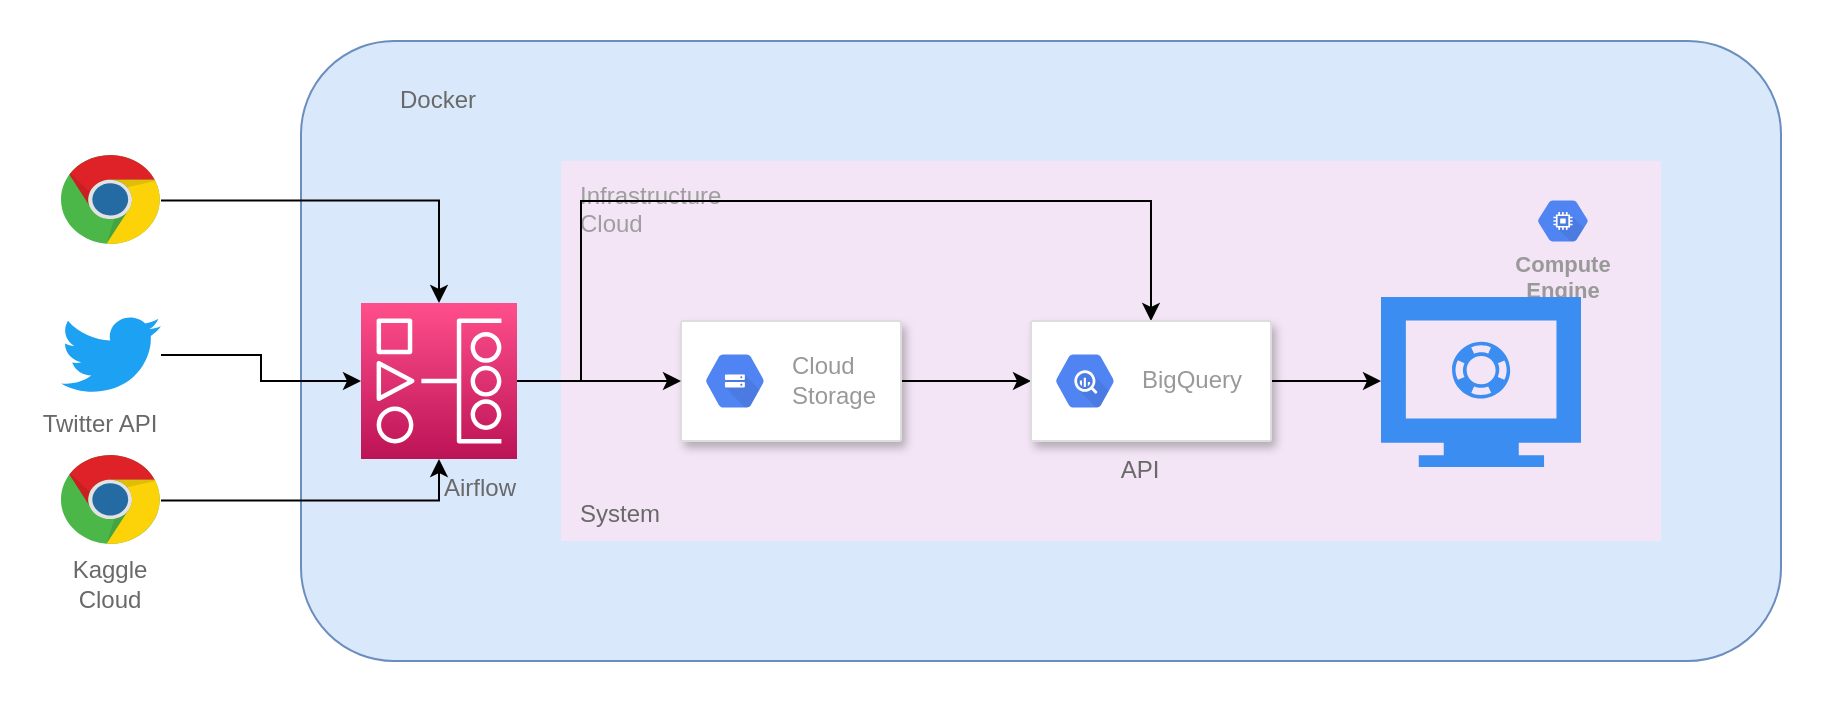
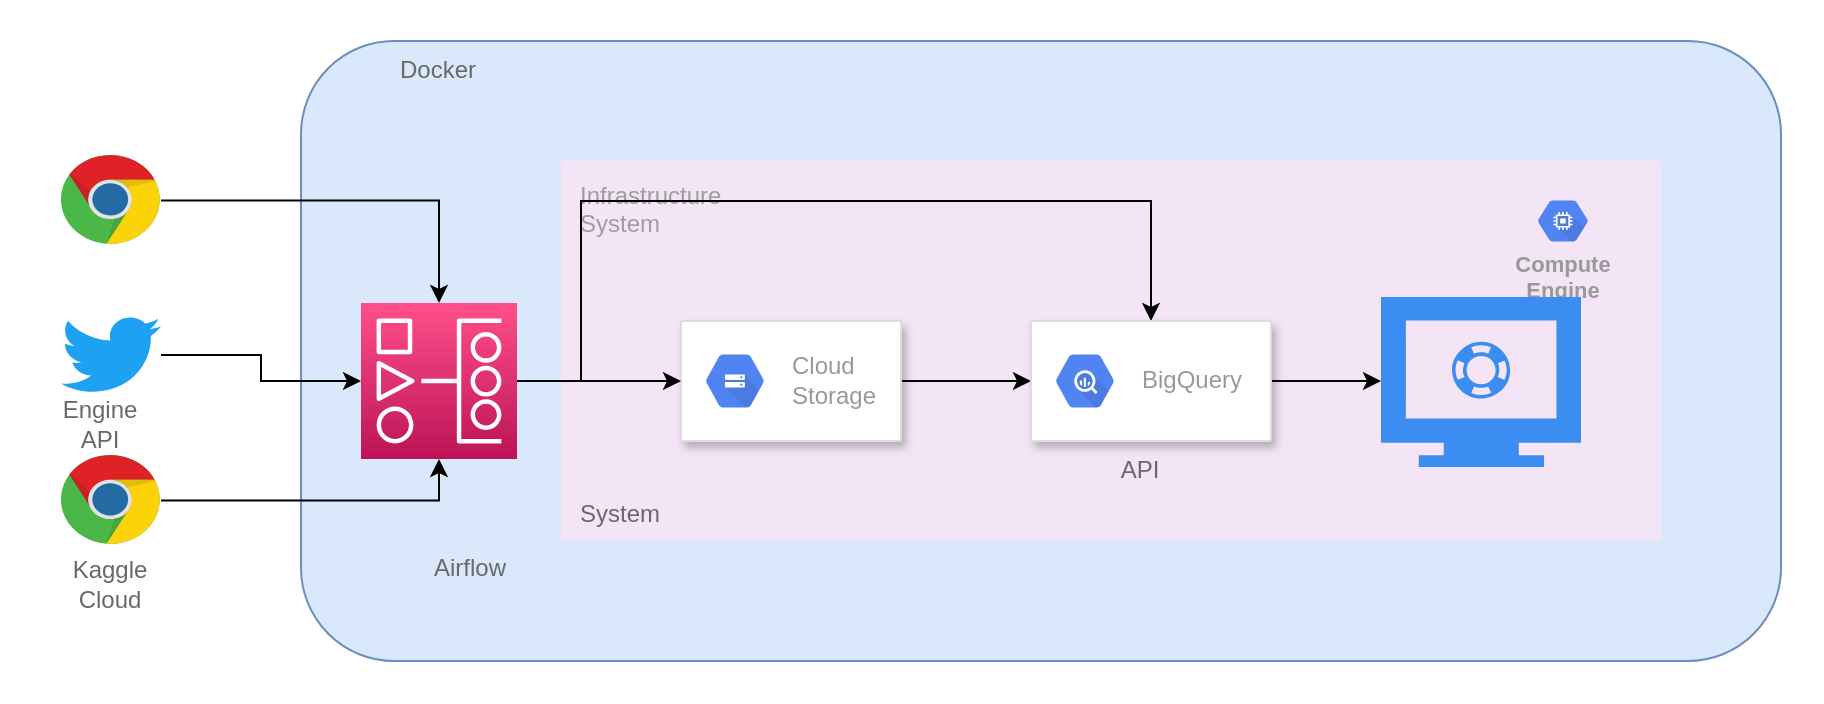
  <mxCell id="0" />
  <mxCell id="1" parent="0" />
  <mxCell id="2" value="" style="rounded=1;whiteSpace=wrap;html=1;fillColor=#dae8fc;strokeColor=#6c8ebf;" parent="1" vertex="1"><mxGeometry y="20" width="740" height="310" as="geometry" x="150" /></mxCell>
- <mxCell id="3" value="Infrastructure&#10;Cloud" style="sketch=0;points=[[0,0,0],[0.25,0,0],[0.5,0,0],[0.75,0,0],[1,0,0],[1,0.25,0],[1,0.5,0],[1,0.75,0],[1,1,0],[0.75,1,0],[0.5,1,0],[0.25,1,0],[0,1,0],[0,0.75,0],[0,0.5,0],[0,0.25,0]];rounded=1;absoluteArcSize=1;arcSize=2;html=1;strokeColor=none;gradientColor=none;shadow=0;dashed=0;fontSize=12;fontColor=#9E9E9E;align=left;verticalAlign=top;spacing=10;spacingTop=-4;fillColor=#F3E5F5;" parent="1" vertex="1"><mxGeometry x="280" y="80" width="550" height="190" as="geometry" /></mxCell>
+ <mxCell id="3" value="Infrastructure&#10;System" style="sketch=0;points=[[0,0,0],[0.25,0,0],[0.5,0,0],[0.75,0,0],[1,0,0],[1,0.25,0],[1,0.5,0],[1,0.75,0],[1,1,0],[0.75,1,0],[0.5,1,0],[0.25,1,0],[0,1,0],[0,0.75,0],[0,0.5,0],[0,0.25,0]];rounded=1;absoluteArcSize=1;arcSize=2;html=1;strokeColor=none;gradientColor=none;shadow=0;dashed=0;fontSize=12;fontColor=#9E9E9E;align=left;verticalAlign=top;spacing=10;spacingTop=-4;fillColor=#F3E5F5;" parent="1" vertex="1"><mxGeometry x="280" y="80" width="550" height="190" as="geometry" /></mxCell>
  <mxCell id="4" style="edgeStyle=orthogonalEdgeStyle;rounded=0;orthogonalLoop=1;jettySize=auto;html=1;entryX=0;entryY=0.5;entryDx=0;entryDy=0;" parent="1" edge="1"><mxGeometry relative="1" as="geometry"><mxPoint x="450" y="190" as="sourcePoint" /><mxPoint x="515" y="190" as="targetPoint" /></mxGeometry></mxCell>
  <mxCell id="5" style="edgeStyle=orthogonalEdgeStyle;rounded=0;orthogonalLoop=1;jettySize=auto;html=1;entryX=0;entryY=0.5;entryDx=0;entryDy=0;" parent="1" edge="1"><mxGeometry relative="1" as="geometry"><mxPoint x="635" y="190" as="sourcePoint" /><mxPoint x="690" y="190" as="targetPoint" /></mxGeometry></mxCell>
  <mxCell id="6" style="edgeStyle=orthogonalEdgeStyle;rounded=0;orthogonalLoop=1;jettySize=auto;html=1;entryX=0.5;entryY=0;entryDx=0;entryDy=0;" parent="1" edge="1"><mxGeometry relative="1" as="geometry"><mxPoint x="270" y="190" as="sourcePoint" /><mxPoint x="575" y="160" as="targetPoint" /><Array as="points"><mxPoint x="290" y="190" /><mxPoint x="290" y="100" /><mxPoint x="575" y="100" /></Array></mxGeometry></mxCell>
  <mxCell id="7" style="edgeStyle=orthogonalEdgeStyle;rounded=0;orthogonalLoop=1;jettySize=auto;html=1;entryX=0;entryY=0.5;entryDx=0;entryDy=0;entryPerimeter=0;" parent="1" source="8" target="20" edge="1"><mxGeometry relative="1" as="geometry"><mxPoint y="190" as="targetPoint" x="150" /></mxGeometry></mxCell>
  <mxCell id="8" value="" style="dashed=0;outlineConnect=0;html=1;align=center;labelPosition=center;verticalLabelPosition=bottom;verticalAlign=top;shape=mxgraph.weblogos.twitter;fillColor=#1DA1F2;strokeColor=none" parent="1" vertex="1"><mxGeometry x="30" y="157" width="50" height="40" as="geometry" /></mxCell>
  <mxCell id="9" style="edgeStyle=orthogonalEdgeStyle;rounded=0;orthogonalLoop=1;jettySize=auto;html=1;entryX=0.5;entryY=0;entryDx=0;entryDy=0;entryPerimeter=0;" parent="1" source="10" target="20" edge="1"><mxGeometry relative="1" as="geometry"><mxPoint x="210" y="160" as="targetPoint" /></mxGeometry></mxCell>
  <mxCell id="10" value="" style="dashed=0;outlineConnect=0;html=1;align=center;labelPosition=center;verticalLabelPosition=bottom;verticalAlign=top;shape=mxgraph.weblogos.chrome" parent="1" vertex="1"><mxGeometry x="30" y="77" width="50" height="45.4" as="geometry" /></mxCell>
  <mxCell id="11" style="edgeStyle=orthogonalEdgeStyle;rounded=0;orthogonalLoop=1;jettySize=auto;html=1;entryX=0.5;entryY=1;entryDx=0;entryDy=0;entryPerimeter=0;" parent="1" source="12" target="20" edge="1"><mxGeometry relative="1" as="geometry"><mxPoint x="210" y="220" as="targetPoint" /></mxGeometry></mxCell>
  <mxCell id="12" value="" style="dashed=0;outlineConnect=0;html=1;align=center;labelPosition=center;verticalLabelPosition=bottom;verticalAlign=top;shape=mxgraph.weblogos.chrome" parent="1" vertex="1"><mxGeometry x="30" y="227" width="50" height="45.4" as="geometry" /></mxCell>
  <mxCell id="13" value="" style="strokeColor=#dddddd;shadow=1;strokeWidth=1;rounded=1;absoluteArcSize=1;arcSize=2;" parent="1" vertex="1"><mxGeometry x="340" y="160" width="110" height="60" as="geometry" /></mxCell>
  <mxCell id="14" value="Cloud&#10;Storage" style="sketch=0;dashed=0;connectable=0;html=1;fillColor=#5184F3;strokeColor=none;shape=mxgraph.gcp2.hexIcon;prIcon=cloud_storage;part=1;labelPosition=right;verticalLabelPosition=middle;align=left;verticalAlign=middle;spacingLeft=5;fontColor=#999999;fontSize=12;" parent="13" vertex="1"><mxGeometry y="0.5" width="44" height="39" relative="1" as="geometry"><mxPoint x="5" y="-19.5" as="offset" /></mxGeometry></mxCell>
  <mxCell id="15" value="Compute&#10;Engine" style="sketch=0;html=1;fillColor=#5184F3;strokeColor=none;verticalAlign=top;labelPosition=center;verticalLabelPosition=bottom;align=center;spacingTop=-6;fontSize=11;fontStyle=1;fontColor=#999999;shape=mxgraph.gcp2.hexIcon;prIcon=compute_engine" parent="1" vertex="1"><mxGeometry x="762" y="95" width="38" height="30" as="geometry" /></mxCell>
  <mxCell id="16" value="" style="strokeColor=#dddddd;shadow=1;strokeWidth=1;rounded=1;absoluteArcSize=1;arcSize=2;" parent="1" vertex="1"><mxGeometry x="515" y="160" width="120" height="60" as="geometry" /></mxCell>
  <mxCell id="17" value="BigQuery" style="sketch=0;dashed=0;connectable=0;html=1;fillColor=#5184F3;strokeColor=none;shape=mxgraph.gcp2.hexIcon;prIcon=bigquery;part=1;labelPosition=right;verticalLabelPosition=middle;align=left;verticalAlign=middle;spacingLeft=5;fontColor=#999999;fontSize=12;" parent="16" vertex="1"><mxGeometry y="0.5" width="44" height="39" relative="1" as="geometry"><mxPoint x="5" y="-19.5" as="offset" /></mxGeometry></mxCell>
  <mxCell id="18" value="" style="sketch=0;html=1;aspect=fixed;strokeColor=none;shadow=0;align=center;verticalAlign=top;fillColor=#3B8DF1;shape=mxgraph.gcp2.monitor" parent="1" vertex="1"><mxGeometry x="690" y="148" width="100" height="85" as="geometry" /></mxCell>
  <mxCell id="19" value="" style="edgeStyle=orthogonalEdgeStyle;rounded=0;orthogonalLoop=1;jettySize=auto;html=1;" parent="1" source="20" target="13" edge="1"><mxGeometry relative="1" as="geometry" /></mxCell>
  <mxCell id="20" value="" style="sketch=0;points=[[0,0,0],[0.25,0,0],[0.5,0,0],[0.75,0,0],[1,0,0],[0,1,0],[0.25,1,0],[0.5,1,0],[0.75,1,0],[1,1,0],[0,0.25,0],[0,0.5,0],[0,0.75,0],[1,0.25,0],[1,0.5,0],[1,0.75,0]];outlineConnect=0;fontColor=#232F3E;gradientColor=#FF4F8B;gradientDirection=north;fillColor=#BC1356;strokeColor=#ffffff;dashed=0;verticalLabelPosition=bottom;verticalAlign=top;align=center;html=1;fontSize=12;fontStyle=0;aspect=fixed;shape=mxgraph.aws4.resourceIcon;resIcon=mxgraph.aws4.managed_workflows_for_apache_airflow;" parent="1" vertex="1"><mxGeometry x="180" y="151" width="78" height="78" as="geometry" /></mxCell>
- <mxCell id="21" value="&lt;font color=&quot;#696969&quot;&gt;Docker&lt;/font&gt;" style="text;html=1;strokeColor=none;fillColor=none;align=center;verticalAlign=middle;whiteSpace=wrap;rounded=0;" parent="1" vertex="1"><mxGeometry x="189" y="35" width="60" height="30" as="geometry" /></mxCell>
- <mxCell id="22" value="&lt;font color=&quot;#696969&quot;&gt;Airflow&lt;/font&gt;" style="text;html=1;strokeColor=none;fillColor=none;align=center;verticalAlign=middle;whiteSpace=wrap;rounded=0;" parent="1" vertex="1"><mxGeometry x="210" y="229" width="60" height="30" as="geometry" /></mxCell>
+ <mxCell id="21" value="&lt;font color=&quot;#696969&quot;&gt;Docker&lt;/font&gt;" style="text;html=1;strokeColor=none;fillColor=none;align=center;verticalAlign=middle;whiteSpace=wrap;rounded=0;" parent="1" vertex="1"><mxGeometry x="189" y="20" width="60" height="30" as="geometry" /></mxCell>
+ <mxCell id="22" value="&lt;font color=&quot;#696969&quot;&gt;Airflow&lt;/font&gt;" style="text;html=1;strokeColor=none;fillColor=none;align=center;verticalAlign=middle;whiteSpace=wrap;rounded=0;" parent="1" vertex="1"><mxGeometry x="205" y="269" width="60" height="30" as="geometry" /></mxCell>
  <mxCell id="23" value="&lt;font color=&quot;#696969&quot;&gt;Kaggle Cloud&lt;/font&gt;" style="text;html=1;strokeColor=none;fillColor=none;align=center;verticalAlign=middle;whiteSpace=wrap;rounded=0;" parent="1" vertex="1"><mxGeometry x="25" y="277" width="60" height="30" as="geometry" /></mxCell>
- <mxCell id="24" value="&lt;font color=&quot;#696969&quot;&gt;Twitter API&lt;/font&gt;" style="text;html=1;strokeColor=none;fillColor=none;align=center;verticalAlign=middle;whiteSpace=wrap;rounded=0;" parent="1" vertex="1"><mxGeometry x="20" y="197" width="60" height="30" as="geometry" /></mxCell>
+ <mxCell id="24" value="&lt;font color=&quot;#696969&quot;&gt;Engine API&lt;/font&gt;" style="text;html=1;strokeColor=none;fillColor=none;align=center;verticalAlign=middle;whiteSpace=wrap;rounded=0;" parent="1" vertex="1"><mxGeometry x="20" y="197" width="60" height="30" as="geometry" /></mxCell>
  <mxCell id="25" value="&lt;font color=&quot;#696969&quot;&gt;System&lt;/font&gt;" style="text;html=1;strokeColor=none;fillColor=none;align=center;verticalAlign=middle;whiteSpace=wrap;rounded=0;" vertex="1" parent="1"><mxGeometry x="280" y="242.4" width="60" height="30" as="geometry" /></mxCell>
  <mxCell id="26" value="&lt;font color=&quot;#696969&quot;&gt;API&lt;/font&gt;" style="text;html=1;strokeColor=none;fillColor=none;align=center;verticalAlign=middle;whiteSpace=wrap;rounded=0;" vertex="1" parent="1"><mxGeometry x="540" y="220" width="60" height="30" as="geometry" /></mxCell>
